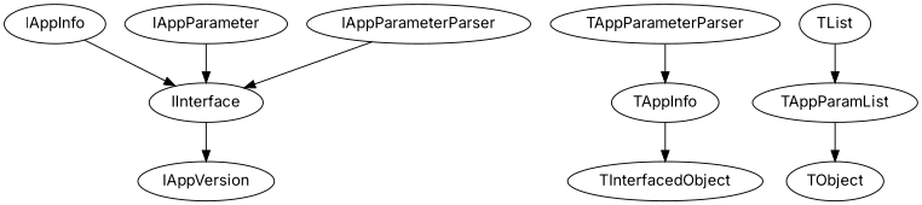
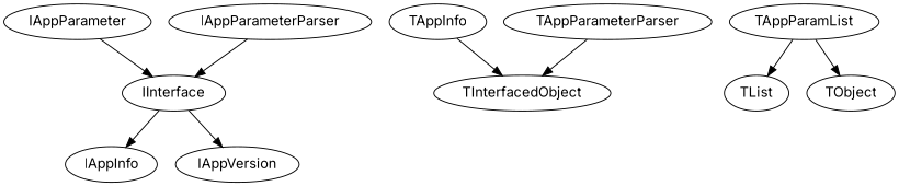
  digraph {
    fontname=Inter
    node [fontname=Inter]
    edge [fontname=Inter]
    IAppInfo
    IInterface
    IAppVersion
    IAppParameter
    IAppParameterParser
    TAppInfo
    TInterfacedObject
    TAppParameterParser
    TAppParamList
    TList
    TObject
-   IAppInfo -> IInterface
+   IInterface -> IAppInfo
    IInterface -> IAppVersion
    IAppParameter -> IInterface
    IAppParameterParser -> IInterface
    TAppInfo -> TInterfacedObject
-   TAppParameterParser -> TAppInfo
-   TList -> TAppParamList
+   TAppParameterParser -> TInterfacedObject
+   TAppParamList -> TList
    TAppParamList -> TObject
  }
